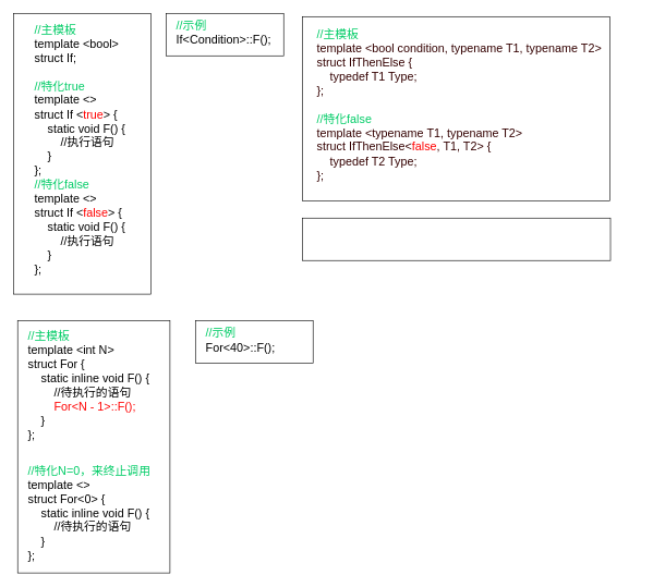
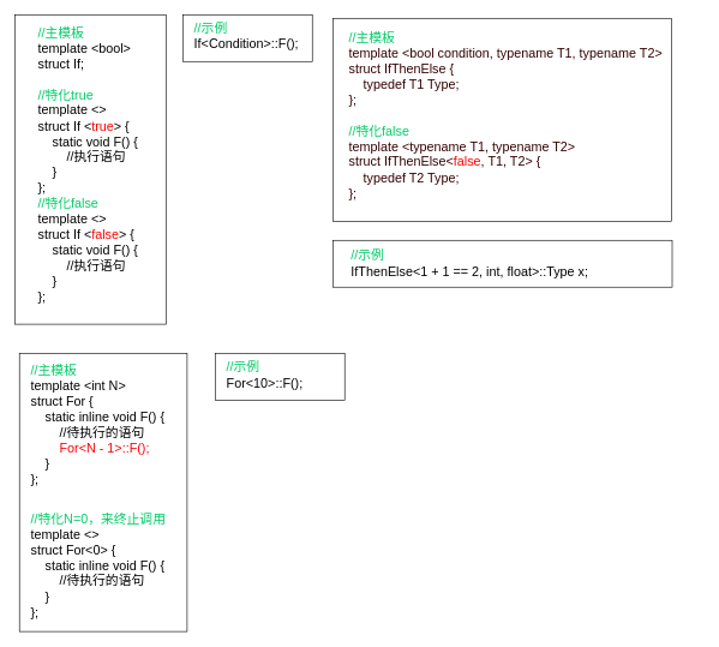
  <mxCell id="0" />
  <mxCell id="1" parent="0" />
  <mxCell id="2" value="" style="rounded=0;whiteSpace=wrap;html=1;fontSize=18;fontColor=#00CC66;" parent="1" vertex="1"><mxGeometry x="20" y="20" width="210" height="430" as="geometry" /></mxCell>
  <mxCell id="3" value="&lt;div&gt;&lt;span style=&quot;font-size: 18px&quot;&gt;&lt;font color=&quot;#00cc66&quot;&gt;//主模板&lt;/font&gt;&lt;/span&gt;&lt;/div&gt;&lt;div&gt;&lt;span style=&quot;font-size: 18px&quot;&gt;template &amp;lt;bool&amp;gt;&lt;/span&gt;&lt;/div&gt;&lt;div&gt;&lt;span style=&quot;font-size: 18px&quot;&gt;struct If;&lt;/span&gt;&lt;/div&gt;&lt;div&gt;&lt;span style=&quot;font-size: 18px&quot;&gt;&lt;br&gt;&lt;/span&gt;&lt;/div&gt;&lt;div&gt;&lt;span style=&quot;font-size: 18px&quot;&gt;&lt;font color=&quot;#00cc66&quot;&gt;//特化true&lt;/font&gt;&lt;/span&gt;&lt;/div&gt;&lt;div&gt;&lt;span style=&quot;font-size: 18px&quot;&gt;template &amp;lt;&amp;gt;&lt;/span&gt;&lt;/div&gt;&lt;div&gt;&lt;span style=&quot;font-size: 18px&quot;&gt;struct If &amp;lt;&lt;font color=&quot;#ff0000&quot;&gt;true&lt;/font&gt;&amp;gt; {&lt;/span&gt;&lt;/div&gt;&lt;div&gt;&lt;span style=&quot;font-size: 18px&quot;&gt;&lt;span&gt;&lt;/span&gt;&amp;nbsp; &amp;nbsp; static void F() {&lt;/span&gt;&lt;/div&gt;&lt;div&gt;&lt;span style=&quot;font-size: 18px&quot;&gt;&lt;span&gt;&lt;/span&gt;&amp;nbsp; &amp;nbsp; &amp;nbsp; &amp;nbsp; //执行语句&lt;/span&gt;&lt;/div&gt;&lt;div&gt;&lt;span style=&quot;font-size: 18px&quot;&gt;&lt;span&gt;&lt;/span&gt;&amp;nbsp; &amp;nbsp; }&lt;/span&gt;&lt;/div&gt;&lt;div&gt;&lt;span style=&quot;font-size: 18px&quot;&gt;};&lt;/span&gt;&lt;/div&gt;&lt;div&gt;&lt;span style=&quot;font-size: 18px&quot;&gt;&lt;font color=&quot;#00cc66&quot;&gt;//特化false&lt;/font&gt;&lt;/span&gt;&lt;/div&gt;&lt;div&gt;&lt;span style=&quot;font-size: 18px&quot;&gt;template &amp;lt;&amp;gt;&lt;/span&gt;&lt;/div&gt;&lt;div&gt;&lt;span style=&quot;font-size: 18px&quot;&gt;struct If &amp;lt;&lt;font color=&quot;#ff0000&quot;&gt;false&lt;/font&gt;&amp;gt; {&lt;/span&gt;&lt;/div&gt;&lt;div&gt;&lt;span style=&quot;font-size: 18px&quot;&gt;&lt;span&gt;&lt;/span&gt;&amp;nbsp; &amp;nbsp; static void F() {&lt;/span&gt;&lt;/div&gt;&lt;div&gt;&lt;span style=&quot;font-size: 18px&quot;&gt;&lt;span&gt;&lt;/span&gt;&amp;nbsp; &amp;nbsp; &amp;nbsp; &amp;nbsp; //执行语句&lt;/span&gt;&lt;/div&gt;&lt;div&gt;&lt;span style=&quot;font-size: 18px&quot;&gt;&lt;span&gt;&lt;/span&gt;&amp;nbsp; &amp;nbsp; }&lt;/span&gt;&lt;/div&gt;&lt;div&gt;&lt;span style=&quot;font-size: 18px&quot;&gt;};&lt;/span&gt;&lt;/div&gt;&lt;div&gt;&lt;span style=&quot;font-size: 18px&quot;&gt;&lt;br&gt;&lt;/span&gt;&lt;/div&gt;" style="text;html=1;strokeColor=none;fillColor=none;align=left;verticalAlign=middle;whiteSpace=wrap;rounded=0;" parent="1" vertex="1"><mxGeometry x="50" y="30" width="250" height="420" as="geometry" /></mxCell>
  <mxCell id="4" value="" style="rounded=0;whiteSpace=wrap;html=1;fontSize=18;fontColor=#FF0000;" parent="1" vertex="1"><mxGeometry x="253" y="20" width="180" height="65" as="geometry" /></mxCell>
  <mxCell id="5" value="&lt;font color=&quot;#00cc66&quot;&gt;//示例&lt;/font&gt;&lt;br&gt;&lt;div&gt;&lt;span&gt;If&amp;lt;Condition&amp;gt;::F();&lt;/span&gt;&lt;/div&gt;" style="text;html=1;strokeColor=none;fillColor=none;align=left;verticalAlign=middle;whiteSpace=wrap;rounded=0;fontSize=18;" parent="1" vertex="1"><mxGeometry x="267" y="25" width="180" height="50" as="geometry" /></mxCell>
  <mxCell id="6" value="" style="rounded=0;whiteSpace=wrap;html=1;" parent="1" vertex="1"><mxGeometry x="26" y="491" width="233" height="386" as="geometry" /></mxCell>
  <mxCell id="7" value="&lt;pre&gt;&lt;font style=&quot;font-size: 18px&quot; face=&quot;Helvetica&quot;&gt;&lt;font color=&quot;#00cc66&quot;&gt;//主模板&lt;/font&gt;&lt;br&gt;template &amp;lt;int N&amp;gt;&lt;br&gt;struct For {&lt;br&gt;    static inline void F() {&lt;br&gt;        //待执行的语句&lt;br&gt;        &lt;font color=&quot;#ff0000&quot;&gt;For&amp;lt;N - 1&amp;gt;::F();&lt;/font&gt;&lt;br&gt;    }&lt;br&gt;};&lt;/font&gt;&lt;/pre&gt;&lt;pre&gt;&lt;font style=&quot;font-size: 18px&quot; face=&quot;Helvetica&quot;&gt;&lt;br&gt;&lt;font color=&quot;#00cc66&quot;&gt;//特化N=0，来终止调用&lt;/font&gt;&lt;br&gt;template &amp;lt;&amp;gt;&lt;br&gt;struct For&amp;lt;0&amp;gt; {&lt;br&gt;    static inline void F() {&lt;br&gt;        //待执行的语句&lt;br&gt;    }&lt;br&gt;};&lt;/font&gt;&lt;/pre&gt;" style="text;html=1;strokeColor=none;fillColor=none;align=left;verticalAlign=middle;whiteSpace=wrap;rounded=0;" parent="1" vertex="1"><mxGeometry x="40" y="496" width="251" height="373" as="geometry" /></mxCell>
  <mxCell id="8" value="" style="rounded=0;whiteSpace=wrap;html=1;fontSize=18;fontColor=#FF0000;" parent="1" vertex="1"><mxGeometry x="298" y="491" width="180" height="65" as="geometry" /></mxCell>
- <mxCell id="9" value="&lt;font color=&quot;#00cc66&quot;&gt;//示例&lt;/font&gt;&lt;br&gt;&lt;div&gt;&lt;span&gt; &lt;/span&gt;For&amp;lt;40&amp;gt;::F();&lt;br&gt;&lt;/div&gt;" style="text;html=1;strokeColor=none;fillColor=none;align=left;verticalAlign=middle;whiteSpace=wrap;rounded=0;fontSize=18;" parent="1" vertex="1"><mxGeometry x="312" y="496" width="180" height="50" as="geometry" /></mxCell>
+ <mxCell id="9" value="&lt;font color=&quot;#00cc66&quot;&gt;//示例&lt;/font&gt;&lt;br&gt;&lt;div&gt;&lt;span&gt; &lt;/span&gt;For&amp;lt;10&amp;gt;::F();&lt;br&gt;&lt;/div&gt;" style="text;html=1;strokeColor=none;fillColor=none;align=left;verticalAlign=middle;whiteSpace=wrap;rounded=0;fontSize=18;" parent="1" vertex="1"><mxGeometry x="312" y="496" width="180" height="50" as="geometry" /></mxCell>
  <mxCell id="10" value="" style="rounded=0;whiteSpace=wrap;html=1;fontSize=18;fontColor=#FF0000;" parent="1" vertex="1"><mxGeometry x="462" y="25" width="470" height="282" as="geometry" /></mxCell>
  <mxCell id="11" value="&lt;div&gt;&lt;font color=&quot;#00cc66&quot;&gt;//主模板&lt;/font&gt;&lt;/div&gt;&lt;div&gt;&lt;font color=&quot;#330000&quot;&gt;template &amp;lt;bool condition, typename T1, typename T2&amp;gt;&lt;/font&gt;&lt;/div&gt;&lt;div&gt;&lt;font color=&quot;#330000&quot;&gt;struct IfThenElse {&lt;/font&gt;&lt;/div&gt;&lt;div&gt;&lt;font color=&quot;#330000&quot;&gt;&lt;span&gt;&lt;/span&gt;&amp;nbsp; &amp;nbsp; typedef T1 Type;&lt;/font&gt;&lt;/div&gt;&lt;div&gt;&lt;font color=&quot;#330000&quot;&gt;};&lt;/font&gt;&lt;/div&gt;&lt;div&gt;&lt;font color=&quot;#330000&quot;&gt;&lt;br&gt;&lt;/font&gt;&lt;/div&gt;&lt;div&gt;&lt;font color=&quot;#00cc66&quot;&gt;//特化false&lt;/font&gt;&lt;/div&gt;&lt;div&gt;&lt;font color=&quot;#330000&quot;&gt;template &amp;lt;typename T1, typename T2&amp;gt;&lt;/font&gt;&lt;/div&gt;&lt;div&gt;&lt;font color=&quot;#330000&quot;&gt;struct IfThenElse&amp;lt;&lt;/font&gt;&lt;font color=&quot;#ff0000&quot;&gt;false&lt;/font&gt;&lt;font color=&quot;#330000&quot;&gt;, T1, T2&amp;gt; {&lt;/font&gt;&lt;/div&gt;&lt;div&gt;&lt;font color=&quot;#330000&quot;&gt;&lt;span&gt;&lt;/span&gt;&amp;nbsp; &amp;nbsp; typedef T2 Type;&lt;/font&gt;&lt;/div&gt;&lt;div&gt;&lt;font color=&quot;#330000&quot;&gt;};&lt;/font&gt;&lt;/div&gt;" style="text;html=1;strokeColor=none;fillColor=none;align=left;verticalAlign=middle;whiteSpace=wrap;rounded=0;fontSize=18;" parent="1" vertex="1"><mxGeometry x="482" y="36" width="494" height="250" as="geometry" /></mxCell>
  <mxCell id="12" value="" style="rounded=0;whiteSpace=wrap;html=1;fontSize=18;fontColor=#FF0000;" parent="1" vertex="1"><mxGeometry x="462" y="333.5" width="471" height="65" as="geometry" /></mxCell>
+ <mxCell id="13" value="&lt;font color=&quot;#00cc66&quot;&gt;//示例&lt;/font&gt;&lt;br&gt;&lt;div&gt;&lt;span&gt; &lt;/span&gt;IfThenElse&amp;lt;1 + 1 == 2, int, float&amp;gt;::Type x;&lt;br&gt;&lt;/div&gt;" style="text;html=1;strokeColor=none;fillColor=none;align=left;verticalAlign=middle;whiteSpace=wrap;rounded=0;fontSize=18;" parent="1" vertex="1"><mxGeometry x="485" y="341" width="430" height="50" as="geometry" /></mxCell>
